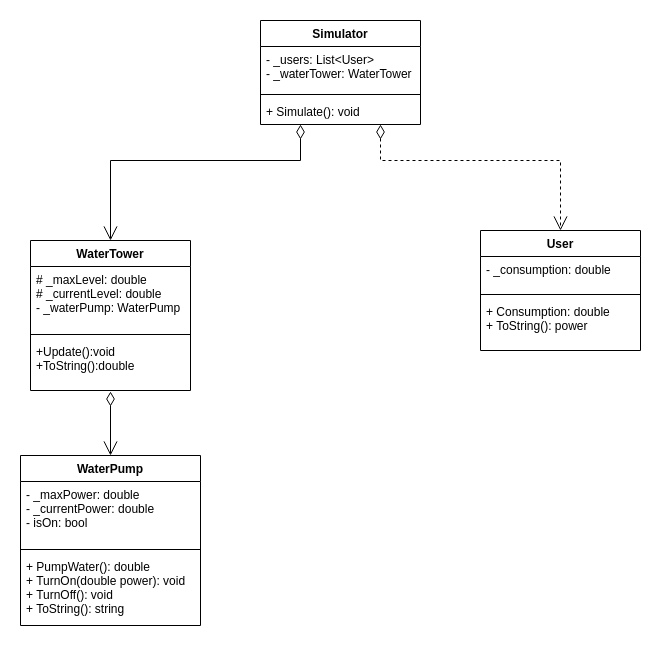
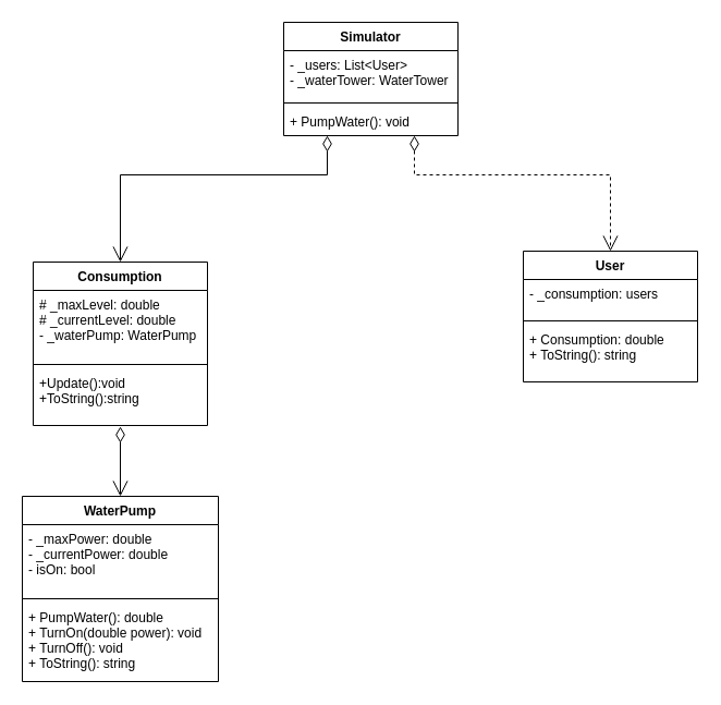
  <mxCell id="0" />
  <mxCell id="1" parent="0" />
- <mxCell id="2" value="WaterTower" style="swimlane;fontStyle=1;align=center;verticalAlign=top;childLayout=stackLayout;horizontal=1;startSize=26;horizontalStack=0;resizeParent=1;resizeParentMax=0;resizeLast=0;collapsible=1;marginBottom=0;" vertex="1" parent="1"><mxGeometry x="30" y="240" width="160" height="150" as="geometry"><mxRectangle x="190" y="120" width="100" height="26" as="alternateBounds" /></mxGeometry></mxCell>
+ <mxCell id="2" value="Consumption" style="swimlane;fontStyle=1;align=center;verticalAlign=top;childLayout=stackLayout;horizontal=1;startSize=26;horizontalStack=0;resizeParent=1;resizeParentMax=0;resizeLast=0;collapsible=1;marginBottom=0;" vertex="1" parent="1"><mxGeometry x="30" y="240" width="160" height="150" as="geometry"><mxRectangle x="190" y="120" width="100" height="26" as="alternateBounds" /></mxGeometry></mxCell>
  <mxCell id="3" value="# _maxLevel: double&#10;# _currentLevel: double&#10;- _waterPump: WaterPump" style="text;strokeColor=none;fillColor=none;align=left;verticalAlign=top;spacingLeft=4;spacingRight=4;overflow=hidden;rotatable=0;points=[[0,0.5],[1,0.5]];portConstraint=eastwest;" vertex="1" parent="2"><mxGeometry y="26" width="160" height="64" as="geometry" /></mxCell>
  <mxCell id="4" value="" style="line;strokeWidth=1;fillColor=none;align=left;verticalAlign=middle;spacingTop=-1;spacingLeft=3;spacingRight=3;rotatable=0;labelPosition=right;points=[];portConstraint=eastwest;" vertex="1" parent="2"><mxGeometry y="90" width="160" height="8" as="geometry" /></mxCell>
- <mxCell id="5" value="+Update():void&#10;+ToString():double" style="text;strokeColor=none;fillColor=none;align=left;verticalAlign=top;spacingLeft=4;spacingRight=4;overflow=hidden;rotatable=0;points=[[0,0.5],[1,0.5]];portConstraint=eastwest;" vertex="1" parent="2"><mxGeometry y="98" width="160" height="52" as="geometry" /></mxCell>
+ <mxCell id="5" value="+Update():void&#10;+ToString():string" style="text;strokeColor=none;fillColor=none;align=left;verticalAlign=top;spacingLeft=4;spacingRight=4;overflow=hidden;rotatable=0;points=[[0,0.5],[1,0.5]];portConstraint=eastwest;" vertex="1" parent="2"><mxGeometry y="98" width="160" height="52" as="geometry" /></mxCell>
  <mxCell id="6" value="Simulator" style="swimlane;fontStyle=1;align=center;verticalAlign=top;childLayout=stackLayout;horizontal=1;startSize=26;horizontalStack=0;resizeParent=1;resizeParentMax=0;resizeLast=0;collapsible=1;marginBottom=0;" vertex="1" parent="1"><mxGeometry x="260" y="20" width="160" height="104" as="geometry" /></mxCell>
  <mxCell id="7" value="- _users: List&lt;User&gt;&#10;- _waterTower: WaterTower" style="text;strokeColor=none;fillColor=none;align=left;verticalAlign=top;spacingLeft=4;spacingRight=4;overflow=hidden;rotatable=0;points=[[0,0.5],[1,0.5]];portConstraint=eastwest;" vertex="1" parent="6"><mxGeometry y="26" width="160" height="44" as="geometry" /></mxCell>
  <mxCell id="8" value="" style="line;strokeWidth=1;fillColor=none;align=left;verticalAlign=middle;spacingTop=-1;spacingLeft=3;spacingRight=3;rotatable=0;labelPosition=right;points=[];portConstraint=eastwest;" vertex="1" parent="6"><mxGeometry y="70" width="160" height="8" as="geometry" /></mxCell>
- <mxCell id="9" value="+ Simulate(): void" style="text;strokeColor=none;fillColor=none;align=left;verticalAlign=top;spacingLeft=4;spacingRight=4;overflow=hidden;rotatable=0;points=[[0,0.5],[1,0.5]];portConstraint=eastwest;" vertex="1" parent="6"><mxGeometry y="78" width="160" height="26" as="geometry" /></mxCell>
+ <mxCell id="9" value="+ PumpWater(): void" style="text;strokeColor=none;fillColor=none;align=left;verticalAlign=top;spacingLeft=4;spacingRight=4;overflow=hidden;rotatable=0;points=[[0,0.5],[1,0.5]];portConstraint=eastwest;" vertex="1" parent="6"><mxGeometry y="78" width="160" height="26" as="geometry" /></mxCell>
  <mxCell id="10" value="WaterPump" style="swimlane;fontStyle=1;align=center;verticalAlign=top;childLayout=stackLayout;horizontal=1;startSize=26;horizontalStack=0;resizeParent=1;resizeParentMax=0;resizeLast=0;collapsible=1;marginBottom=0;" vertex="1" parent="1"><mxGeometry x="20" y="455" width="180" height="170" as="geometry" /></mxCell>
  <mxCell id="11" value="- _maxPower: double&#10;- _currentPower: double&#10;- isOn: bool" style="text;strokeColor=none;fillColor=none;align=left;verticalAlign=top;spacingLeft=4;spacingRight=4;overflow=hidden;rotatable=0;points=[[0,0.5],[1,0.5]];portConstraint=eastwest;" vertex="1" parent="10"><mxGeometry y="26" width="180" height="64" as="geometry" /></mxCell>
  <mxCell id="12" value="" style="line;strokeWidth=1;fillColor=none;align=left;verticalAlign=middle;spacingTop=-1;spacingLeft=3;spacingRight=3;rotatable=0;labelPosition=right;points=[];portConstraint=eastwest;" vertex="1" parent="10"><mxGeometry y="90" width="180" height="8" as="geometry" /></mxCell>
  <mxCell id="13" value="+ PumpWater(): double&#10;+ TurnOn(double power): void&#10;+ TurnOff(): void&#10;+ ToString(): string" style="text;strokeColor=none;fillColor=none;align=left;verticalAlign=top;spacingLeft=4;spacingRight=4;overflow=hidden;rotatable=0;points=[[0,0.5],[1,0.5]];portConstraint=eastwest;" vertex="1" parent="10"><mxGeometry y="98" width="180" height="72" as="geometry" /></mxCell>
  <mxCell id="14" value="User" style="swimlane;fontStyle=1;align=center;verticalAlign=top;childLayout=stackLayout;horizontal=1;startSize=26;horizontalStack=0;resizeParent=1;resizeParentMax=0;resizeLast=0;collapsible=1;marginBottom=0;" vertex="1" parent="1"><mxGeometry x="480" y="230" width="160" height="120" as="geometry" /></mxCell>
- <mxCell id="15" value="- _consumption: double" style="text;strokeColor=none;fillColor=none;align=left;verticalAlign=top;spacingLeft=4;spacingRight=4;overflow=hidden;rotatable=0;points=[[0,0.5],[1,0.5]];portConstraint=eastwest;" vertex="1" parent="14"><mxGeometry y="26" width="160" height="34" as="geometry" /></mxCell>
+ <mxCell id="15" value="- _consumption: users" style="text;strokeColor=none;fillColor=none;align=left;verticalAlign=top;spacingLeft=4;spacingRight=4;overflow=hidden;rotatable=0;points=[[0,0.5],[1,0.5]];portConstraint=eastwest;" vertex="1" parent="14"><mxGeometry y="26" width="160" height="34" as="geometry" /></mxCell>
  <mxCell id="16" value="" style="line;strokeWidth=1;fillColor=none;align=left;verticalAlign=middle;spacingTop=-1;spacingLeft=3;spacingRight=3;rotatable=0;labelPosition=right;points=[];portConstraint=eastwest;" vertex="1" parent="14"><mxGeometry y="60" width="160" height="8" as="geometry" /></mxCell>
- <mxCell id="17" value="+ Consumption: double&#10;+ ToString(): power" style="text;strokeColor=none;fillColor=none;align=left;verticalAlign=top;spacingLeft=4;spacingRight=4;overflow=hidden;rotatable=0;points=[[0,0.5],[1,0.5]];portConstraint=eastwest;" vertex="1" parent="14"><mxGeometry y="68" width="160" height="52" as="geometry" /></mxCell>
+ <mxCell id="17" value="+ Consumption: double&#10;+ ToString(): string" style="text;strokeColor=none;fillColor=none;align=left;verticalAlign=top;spacingLeft=4;spacingRight=4;overflow=hidden;rotatable=0;points=[[0,0.5],[1,0.5]];portConstraint=eastwest;" vertex="1" parent="14"><mxGeometry y="68" width="160" height="52" as="geometry" /></mxCell>
  <mxCell id="18" style="edgeStyle=orthogonalEdgeStyle;rounded=0;orthogonalLoop=1;jettySize=auto;html=1;entryX=0.5;entryY=0;entryDx=0;entryDy=0;startArrow=diamondThin;startFill=0;sourcePerimeterSpacing=0;strokeWidth=1;startSize=12;endArrow=open;endFill=0;endSize=12;" edge="1" parent="1" source="9" target="2"><mxGeometry relative="1" as="geometry"><Array as="points"><mxPoint x="300" y="160" /><mxPoint x="110" y="160" /></Array></mxGeometry></mxCell>
  <mxCell id="19" style="edgeStyle=orthogonalEdgeStyle;rounded=0;orthogonalLoop=1;jettySize=auto;html=1;startArrow=diamondThin;startFill=0;endArrow=open;endFill=0;endSize=12;startSize=12;dashed=1;" edge="1" parent="1" source="9" target="14"><mxGeometry relative="1" as="geometry"><Array as="points"><mxPoint x="380" y="160" /><mxPoint x="560" y="160" /></Array></mxGeometry></mxCell>
  <mxCell id="20" value="" style="endArrow=open;html=1;strokeWidth=1;startSize=12;endSize=12;startArrow=diamondThin;startFill=0;endFill=0;" edge="1" parent="1"><mxGeometry width="50" height="50" relative="1" as="geometry"><mxPoint x="110" y="391" as="sourcePoint" /><mxPoint x="110" y="455" as="targetPoint" /></mxGeometry></mxCell>
